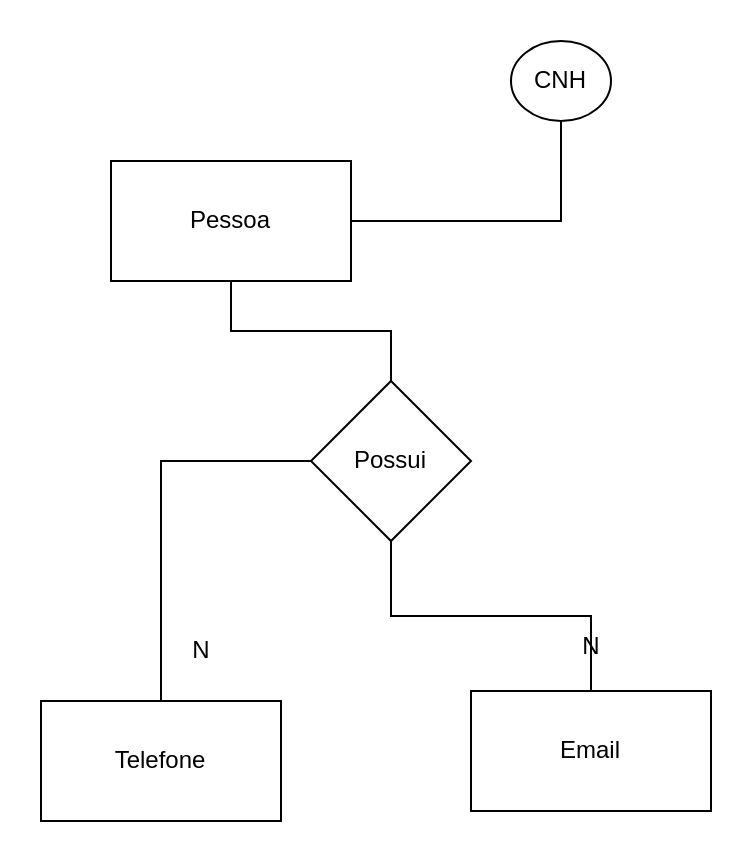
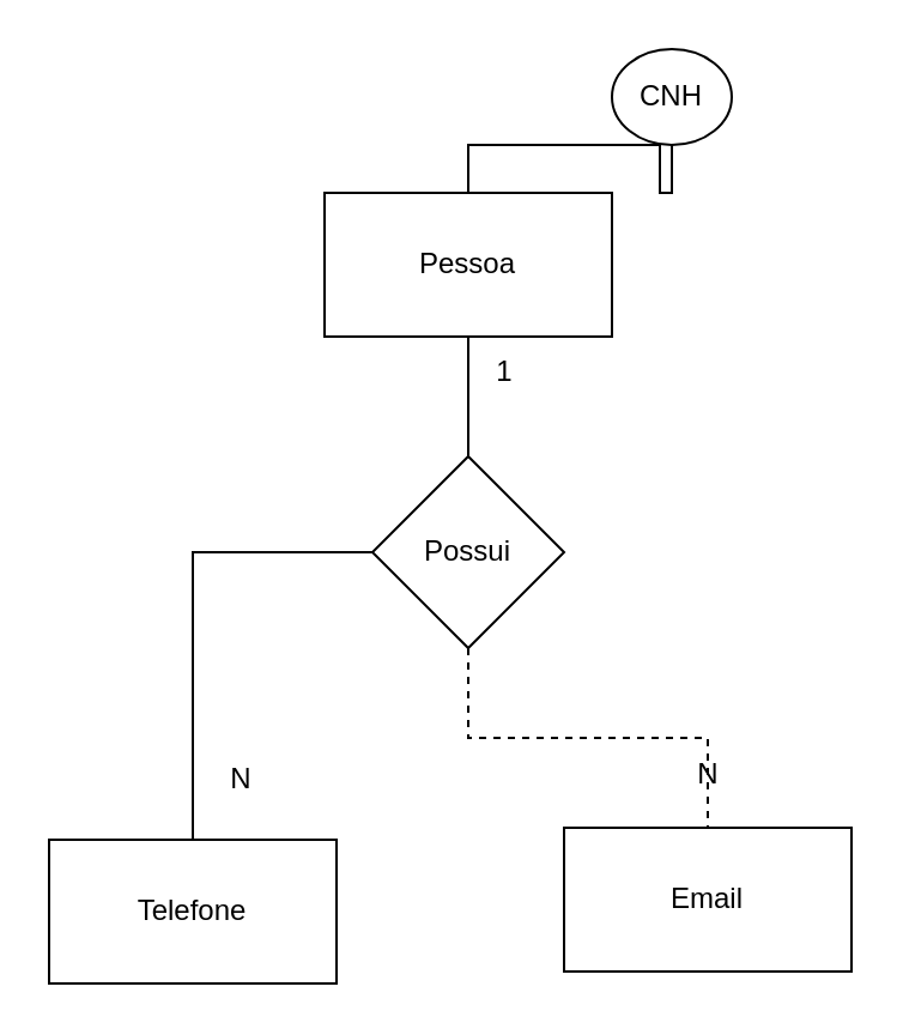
  <mxCell id="0" />
  <mxCell id="1" parent="0" />
  <mxCell id="2" style="edgeStyle=orthogonalEdgeStyle;rounded=0;orthogonalLoop=1;jettySize=auto;html=1;entryX=0.5;entryY=0;entryDx=0;entryDy=0;endArrow=none;endFill=0;" edge="1" parent="1" source="4" target="9"><mxGeometry relative="1" as="geometry" /></mxCell>
  <mxCell id="3" style="edgeStyle=orthogonalEdgeStyle;rounded=0;orthogonalLoop=1;jettySize=auto;html=1;entryX=0.5;entryY=1;entryDx=0;entryDy=0;endArrow=none;endFill=0;" edge="1" parent="1" source="4" target="13"><mxGeometry relative="1" as="geometry" /></mxCell>
- <mxCell id="4" value="Pessoa" style="rounded=0;whiteSpace=wrap;html=1;" vertex="1" parent="1"><mxGeometry x="55" y="80" width="120" height="60" as="geometry" /></mxCell>
+ <mxCell id="4" value="Pessoa" style="rounded=0;whiteSpace=wrap;html=1;" vertex="1" parent="1"><mxGeometry x="135" y="80" width="120" height="60" as="geometry" /></mxCell>
  <mxCell id="5" value="Telefone" style="rounded=0;whiteSpace=wrap;html=1;" vertex="1" parent="1"><mxGeometry x="20" y="350" width="120" height="60" as="geometry" /></mxCell>
  <mxCell id="6" value="Email" style="rounded=0;whiteSpace=wrap;html=1;" vertex="1" parent="1"><mxGeometry x="235" y="345" width="120" height="60" as="geometry" /></mxCell>
- <mxCell id="7" style="edgeStyle=orthogonalEdgeStyle;rounded=0;orthogonalLoop=1;jettySize=auto;html=1;entryX=0.5;entryY=0;entryDx=0;entryDy=0;endArrow=none;endFill=0;" edge="1" parent="1" source="9" target="6"><mxGeometry relative="1" as="geometry" /></mxCell>
+ <mxCell id="7" style="edgeStyle=orthogonalEdgeStyle;rounded=0;orthogonalLoop=1;jettySize=auto;html=1;entryX=0.5;entryY=0;entryDx=0;entryDy=0;endArrow=none;endFill=0;dashed=1;" edge="1" parent="1" source="9" target="6"><mxGeometry relative="1" as="geometry" /></mxCell>
  <mxCell id="8" style="edgeStyle=orthogonalEdgeStyle;rounded=0;orthogonalLoop=1;jettySize=auto;html=1;entryX=0.5;entryY=0;entryDx=0;entryDy=0;endArrow=none;endFill=0;" edge="1" parent="1" source="9" target="5"><mxGeometry relative="1" as="geometry"><mxPoint x="95" y="320" as="targetPoint" /></mxGeometry></mxCell>
  <mxCell id="9" value="Possui" style="rhombus;whiteSpace=wrap;html=1;" vertex="1" parent="1"><mxGeometry x="155" y="190" width="80" height="80" as="geometry" /></mxCell>
  <mxCell id="10" value="N" style="text;html=1;align=center;verticalAlign=middle;resizable=0;points=[];autosize=1;strokeColor=none;fillColor=none;" vertex="1" parent="1"><mxGeometry x="280" y="308" width="30" height="30" as="geometry" /></mxCell>
  <mxCell id="11" value="N" style="text;html=1;align=center;verticalAlign=middle;resizable=0;points=[];autosize=1;strokeColor=none;fillColor=none;" vertex="1" parent="1"><mxGeometry x="85" y="310" width="30" height="30" as="geometry" /></mxCell>
+ <mxCell id="12" value="1" style="text;html=1;align=center;verticalAlign=middle;resizable=0;points=[];autosize=1;strokeColor=none;fillColor=none;" vertex="1" parent="1"><mxGeometry x="195" y="140" width="30" height="30" as="geometry" /></mxCell>
  <mxCell id="13" value="CNH" style="ellipse;whiteSpace=wrap;html=1;" vertex="1" parent="1"><mxGeometry x="255" y="20" width="50" height="40" as="geometry" /></mxCell>
